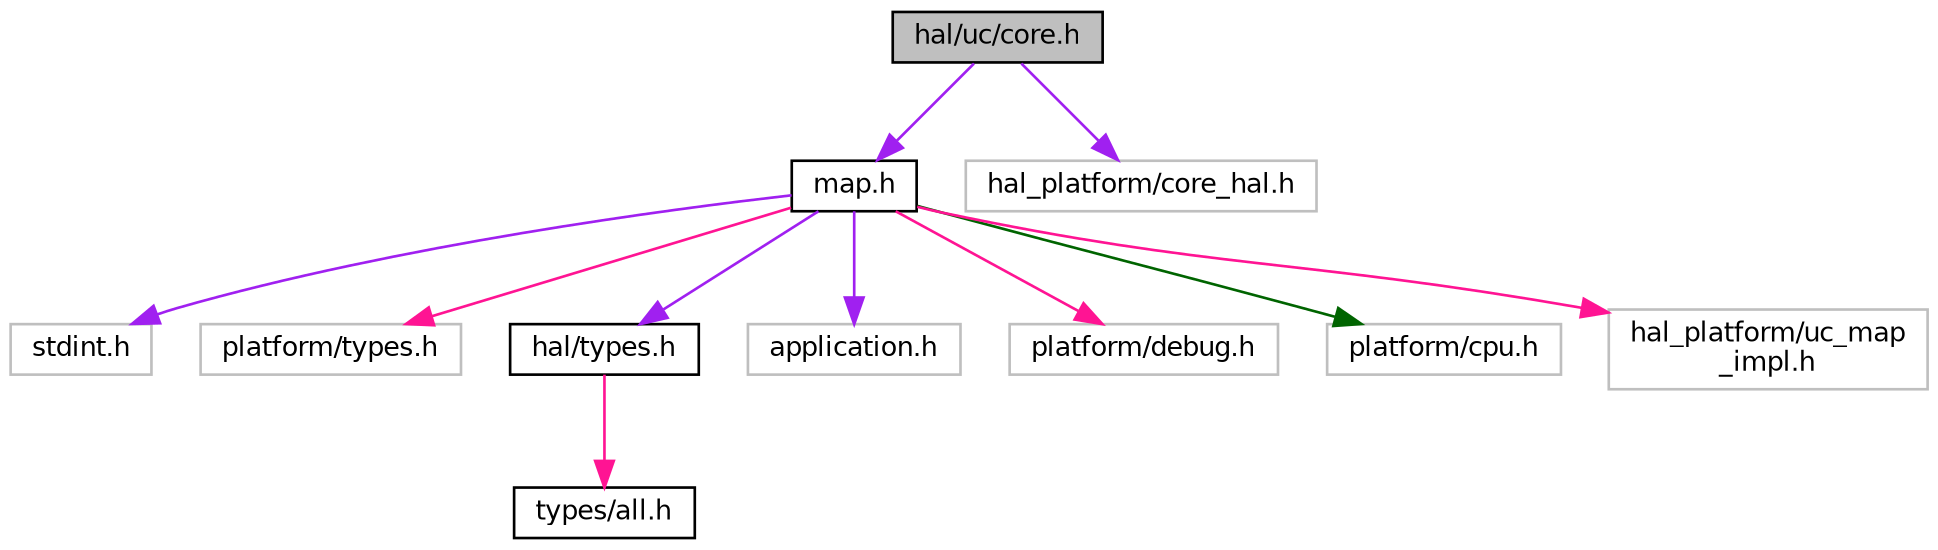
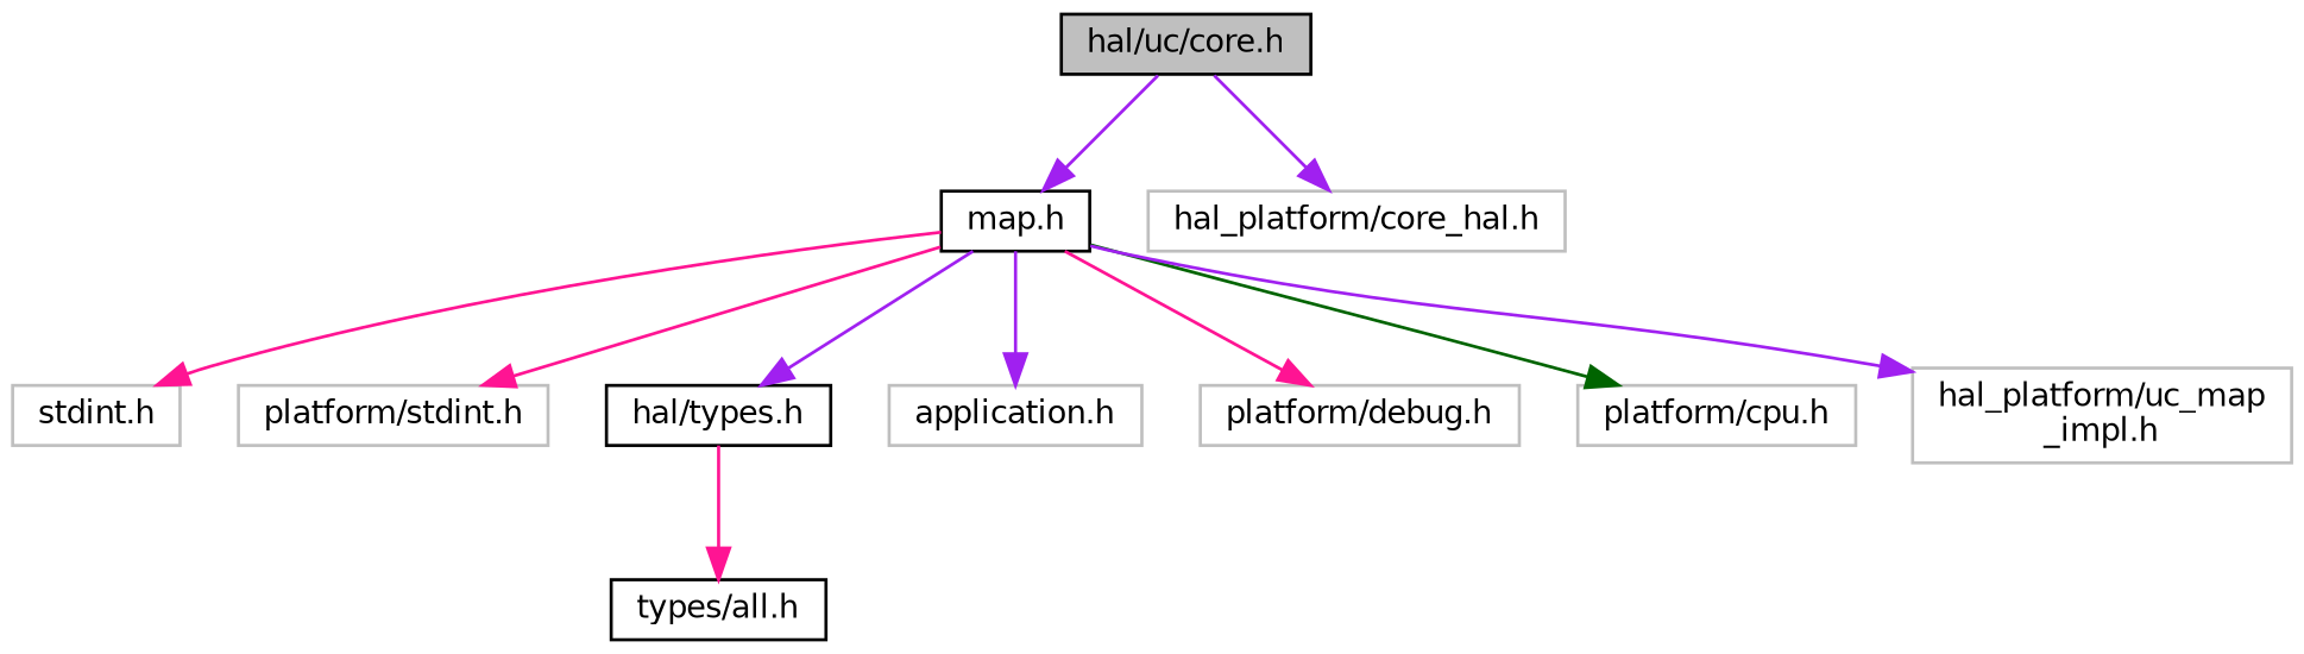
  digraph {
    node [color=grey75 fontname=Helvetica fontsize=10 shape=record]
    edge [color=purple fontname=Helvetica fontsize=10 labelfontname=Helvetica labelfontsize=10 style=solid]
    n1 [color=black fillcolor=grey75 fontcolor=black height=0.2 label="hal/uc/core.h" style=filled width=0.4]
    n2 [color=black height=0.2 label="map.h" width=0.4]
    n3 [height=0.2 label="hal_platform/core_hal.h" width=0.4]
    n4 [height=0.2 label="stdint.h" width=0.4]
-   n5 [height=0.2 label="platform/types.h" width=0.4]
+   n5 [height=0.2 label="platform/stdint.h" width=0.4]
    n6 [color=black height=0.2 label="hal/types.h" width=0.4]
    n7 [height=0.2 label="application.h" width=0.4]
    n8 [height=0.2 label="platform/debug.h" width=0.4]
    n9 [height=0.2 label="platform/cpu.h" width=0.4]
    n10 [height=0.2 label="hal_platform/uc_map\l_impl.h" width=0.4]
    n11 [color=black height=0.2 label="types/all.h" width=0.4]
    n1 -> n2
    n1 -> n3
-   n2 -> n4
+   n2 -> n4 [color=deeppink]
    n2 -> n5 [color=deeppink]
    n2 -> n6
    n2 -> n7
    n2 -> n8 [color=deeppink]
    n2 -> n9 [color=darkgreen]
-   n2 -> n10 [color=deeppink]
+   n2 -> n10
    n6 -> n11 [color=deeppink]
  }
